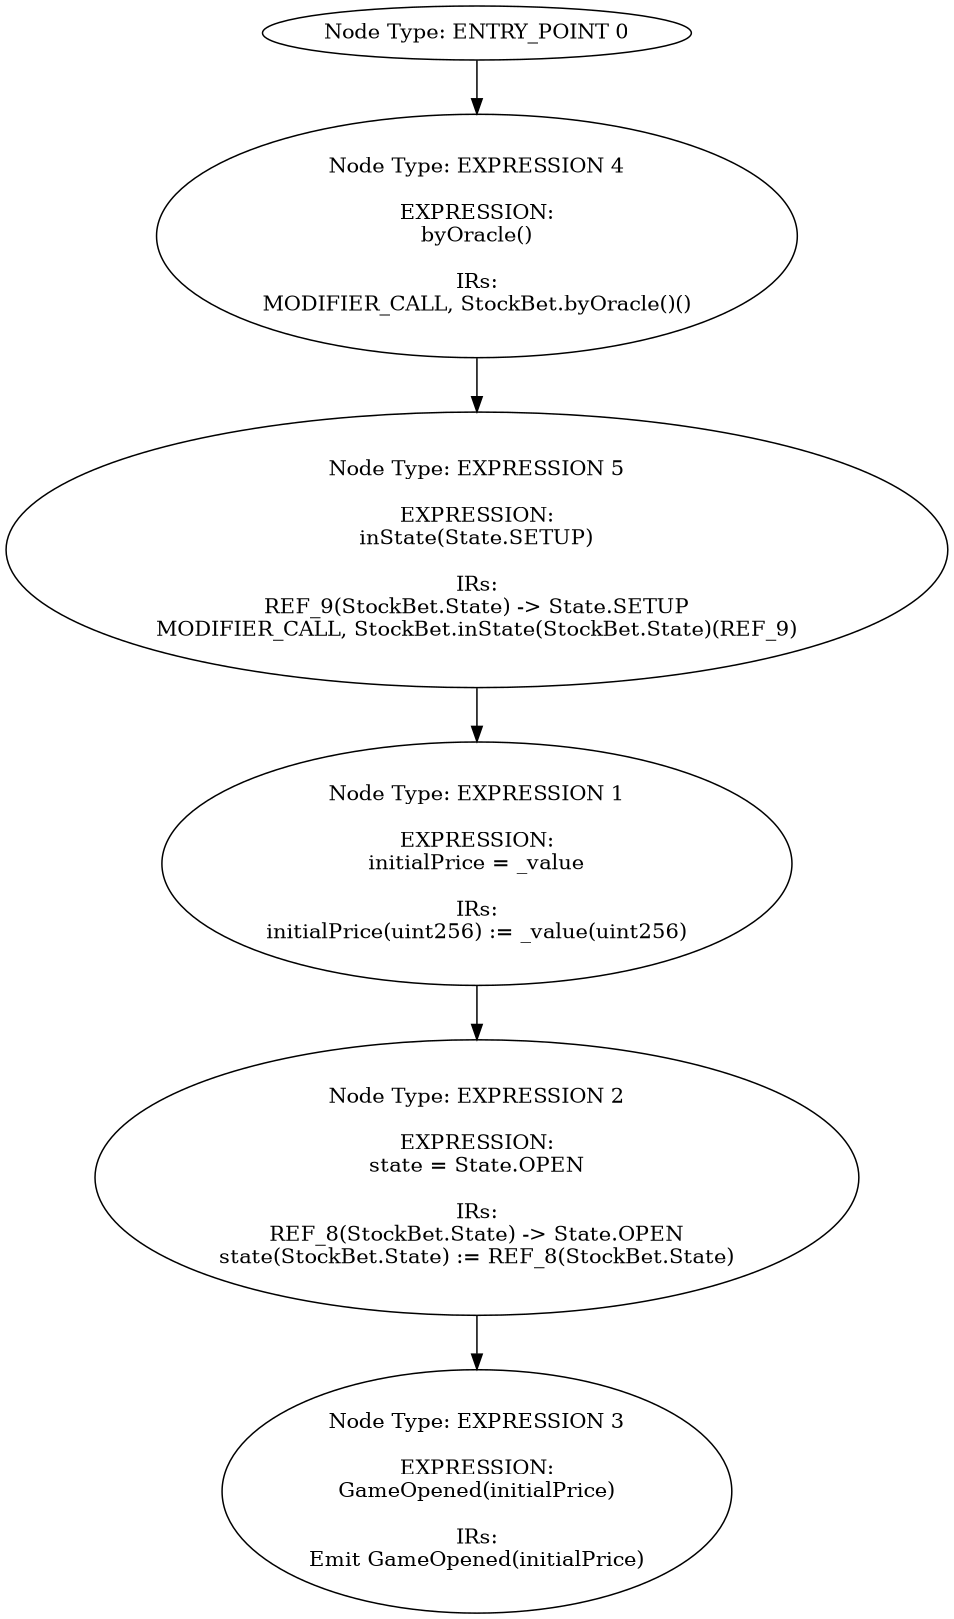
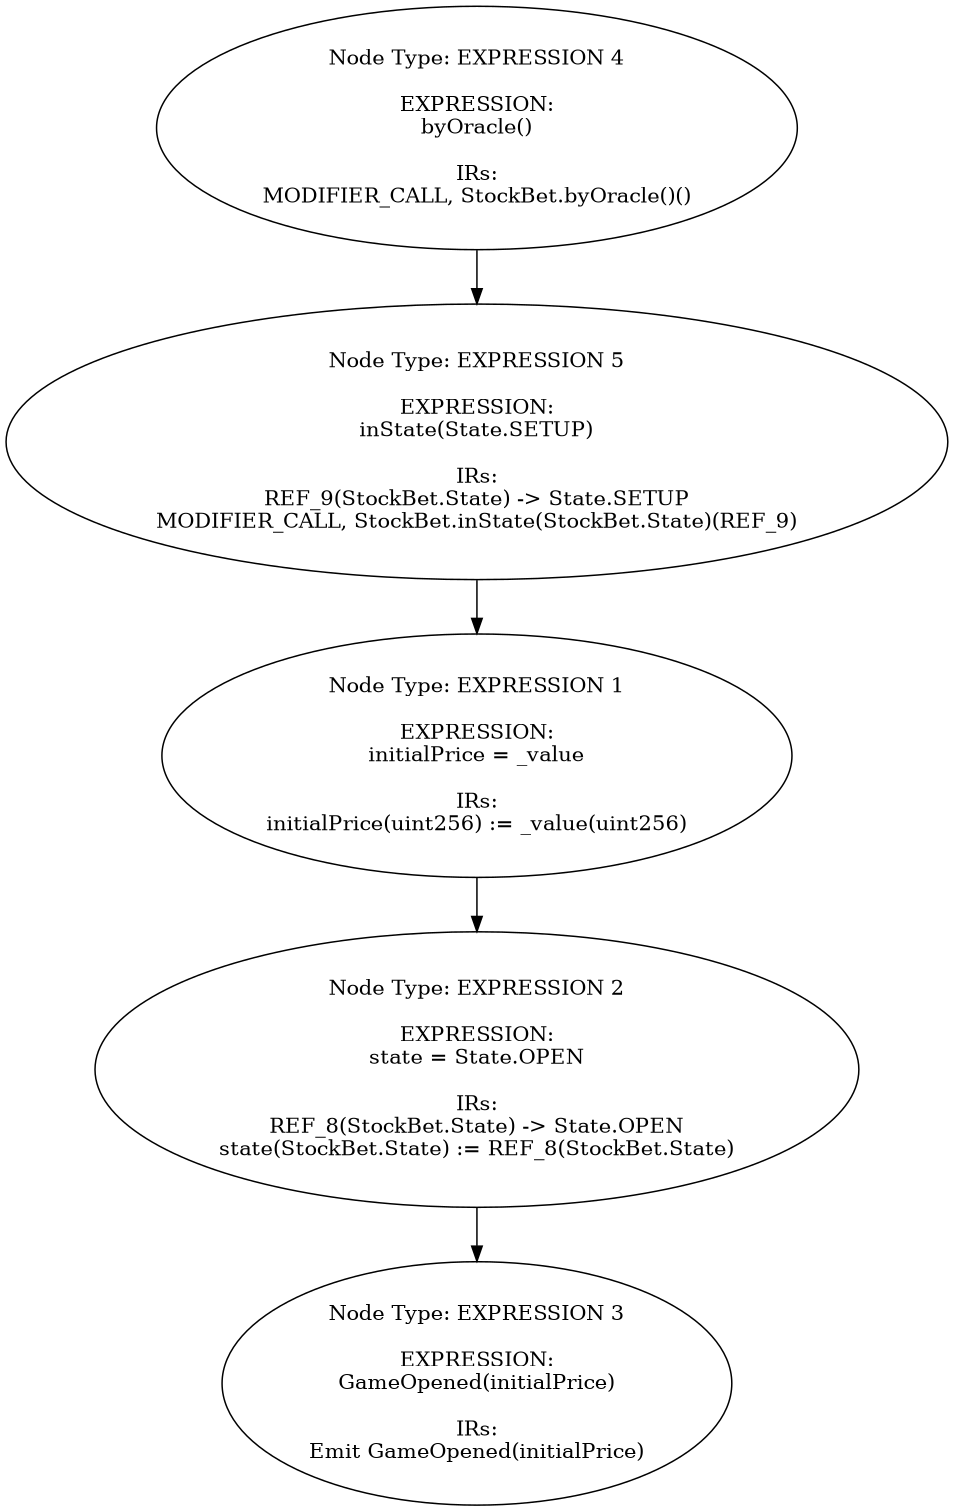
  digraph {
-   n1 [label="Node Type: ENTRY_POINT 0\n"]
    n2 [label="Node Type: EXPRESSION 4\n\nEXPRESSION:\nbyOracle()\n\nIRs:\nMODIFIER_CALL, StockBet.byOracle()()"]
    n3 [label="Node Type: EXPRESSION 5\n\nEXPRESSION:\ninState(State.SETUP)\n\nIRs:\nREF_9(StockBet.State) -> State.SETUP\nMODIFIER_CALL, StockBet.inState(StockBet.State)(REF_9)"]
    n4 [label="Node Type: EXPRESSION 1\n\nEXPRESSION:\ninitialPrice = _value\n\nIRs:\ninitialPrice(uint256) := _value(uint256)"]
    n5 [label="Node Type: EXPRESSION 2\n\nEXPRESSION:\nstate = State.OPEN\n\nIRs:\nREF_8(StockBet.State) -> State.OPEN\nstate(StockBet.State) := REF_8(StockBet.State)"]
    n6 [label="Node Type: EXPRESSION 3\n\nEXPRESSION:\nGameOpened(initialPrice)\n\nIRs:\nEmit GameOpened(initialPrice)"]
-   n1 -> n2
    n2 -> n3
    n3 -> n4
    n4 -> n5
    n5 -> n6
  }
